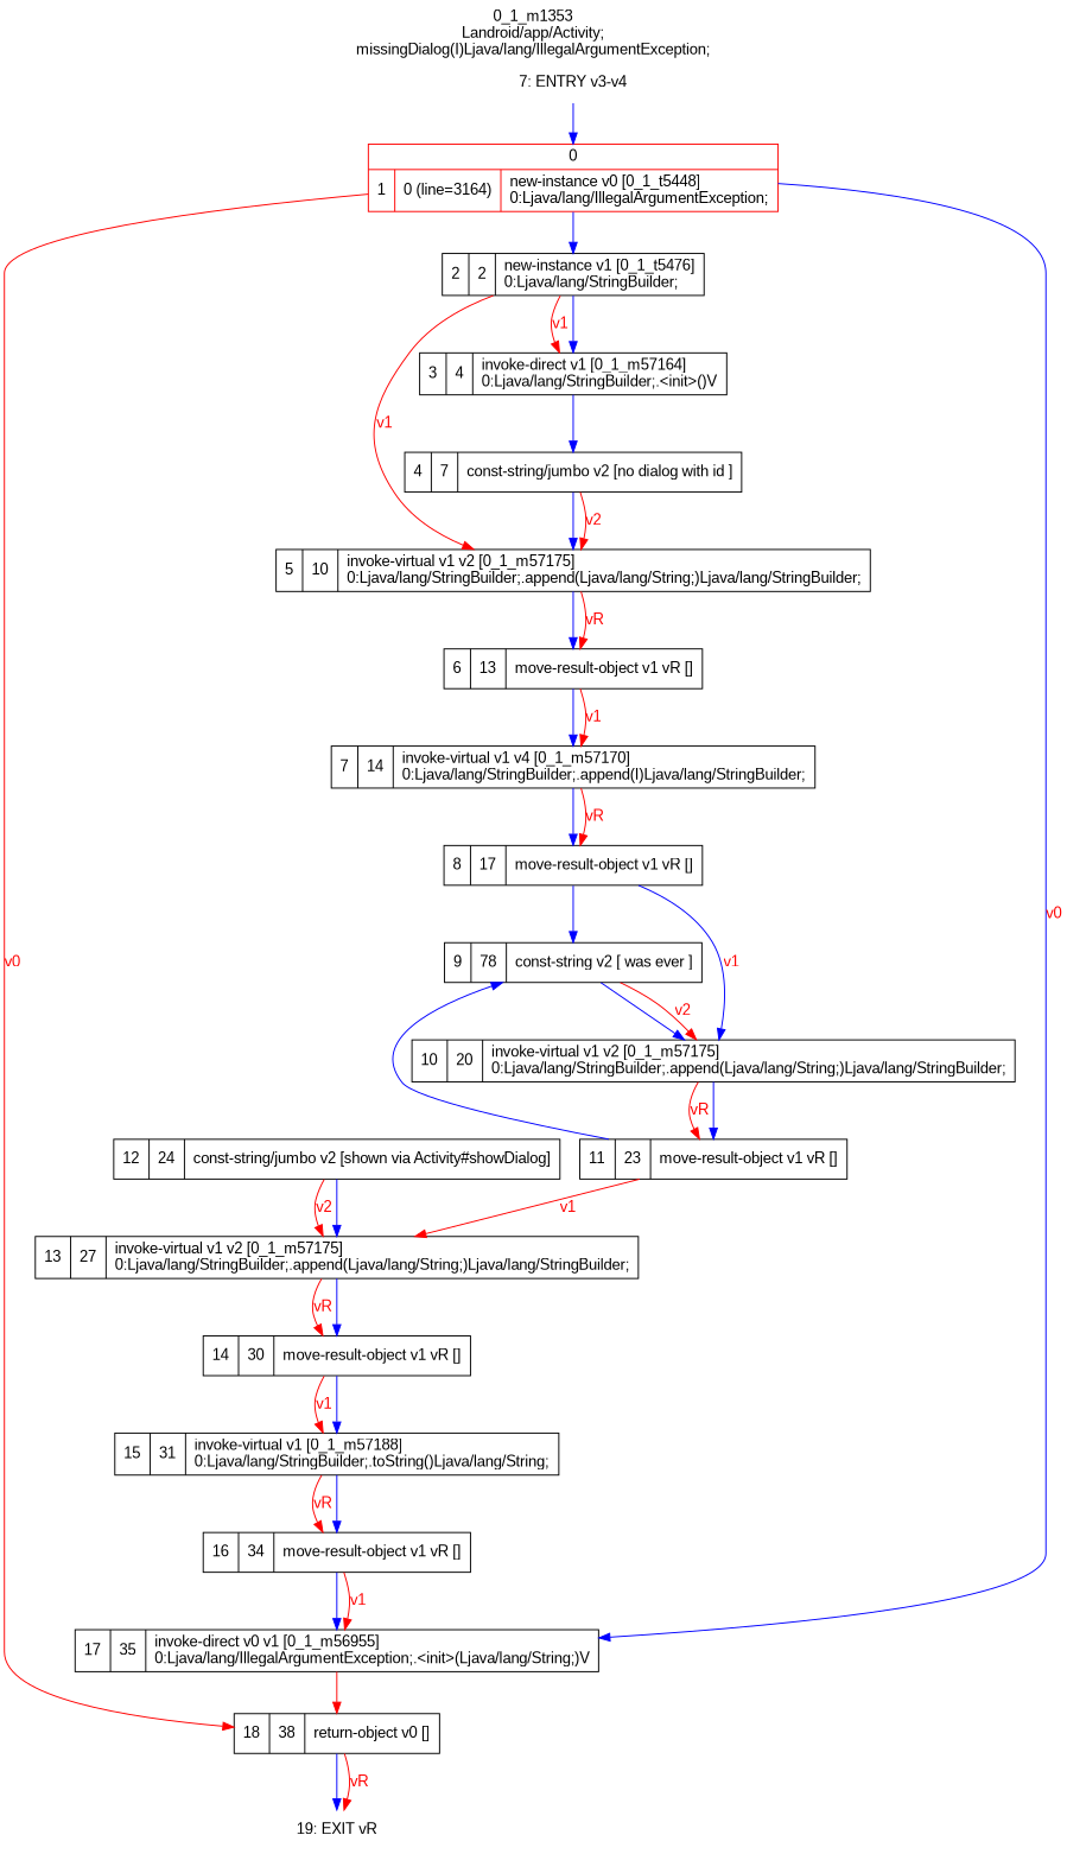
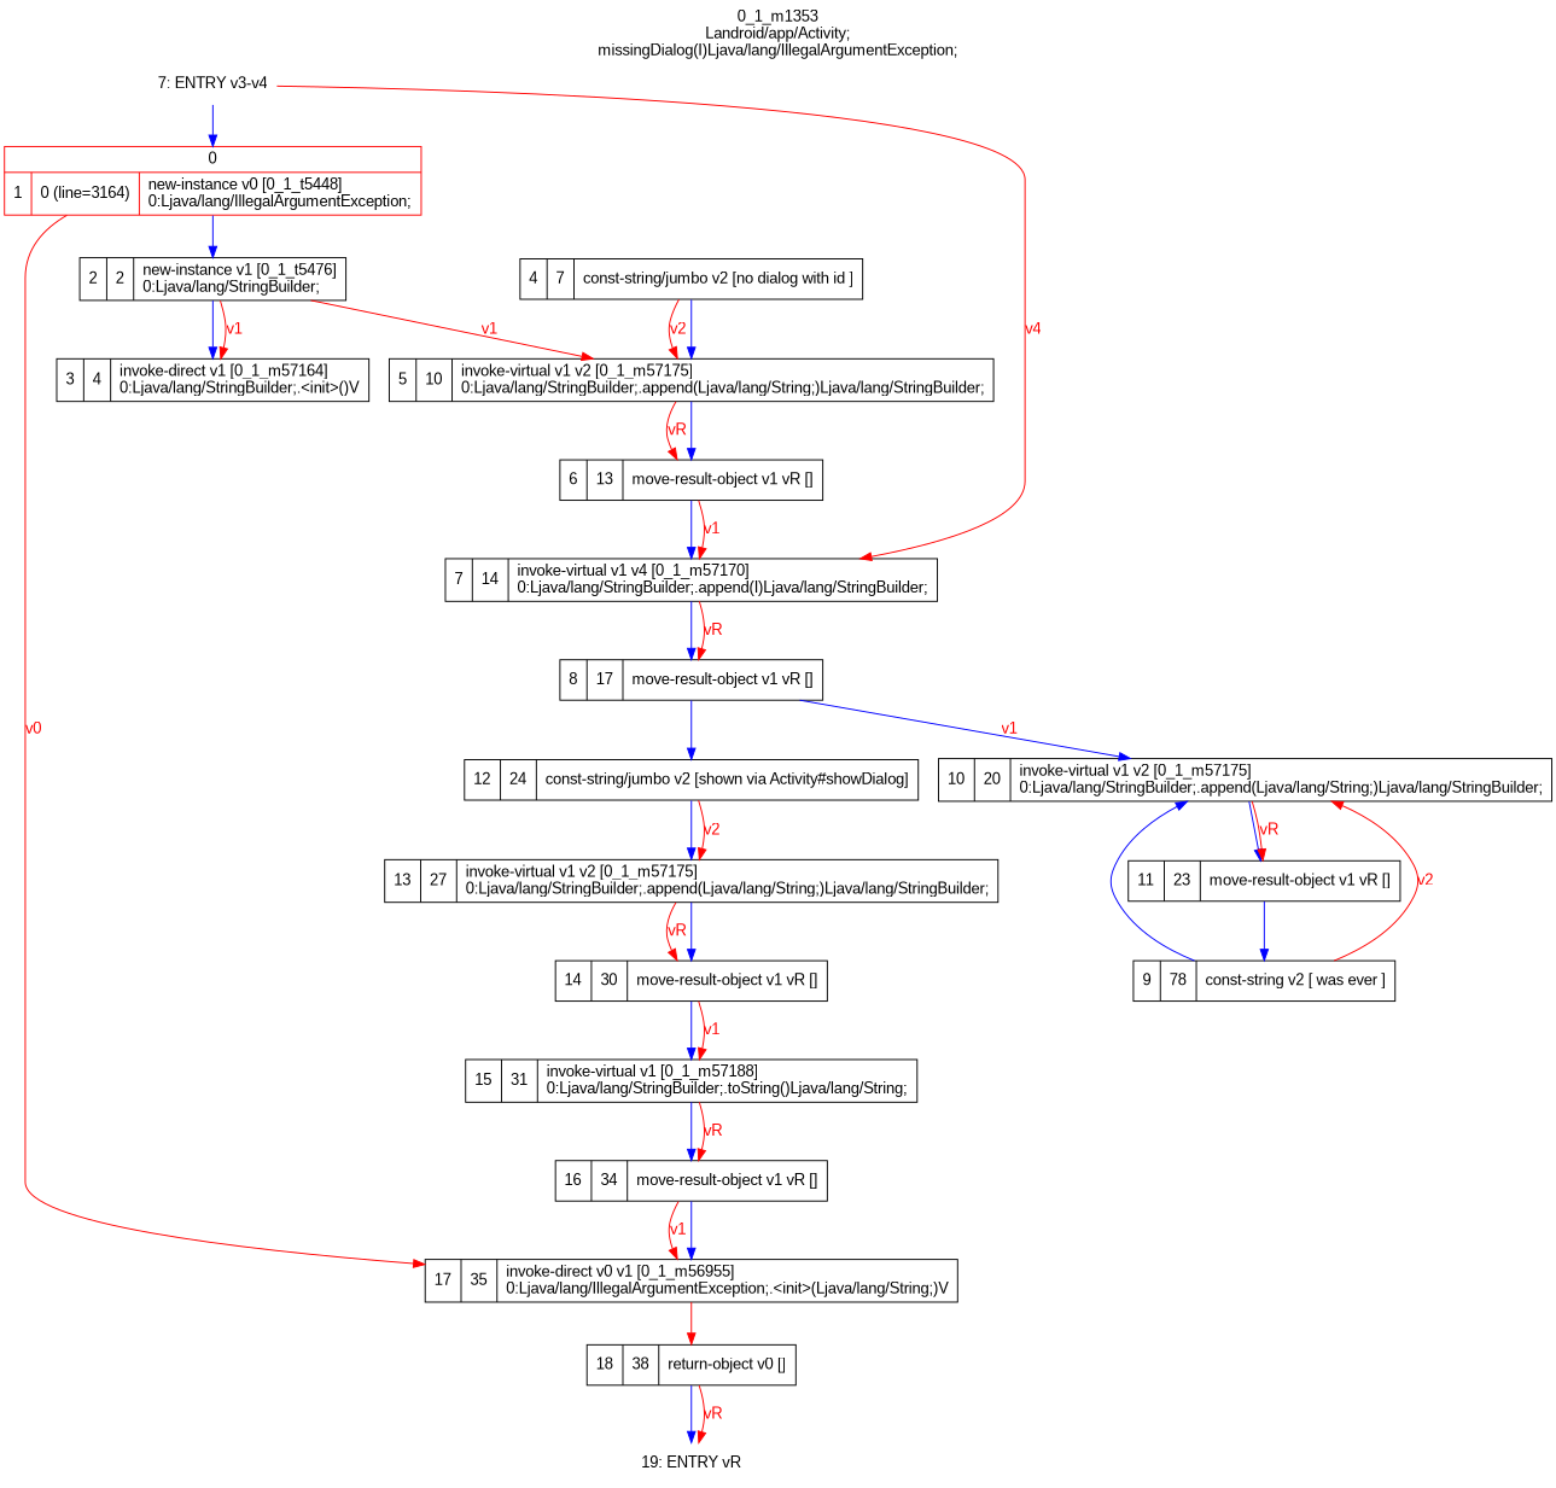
  digraph {
    fontname="Liberation Sans"
    label="0_1_m1353\nLandroid/app/Activity;\nmissingDialog(I)Ljava/lang/IllegalArgumentException;"
    labelloc=t
    rankdir=UD
    node [fontname="Liberation Sans" shape=record]
    edge [color=blue fontcolor=blue fontname="Liberation Sans"]
    n1 [label="7: ENTRY v3-v4" shape=plaintext]
    n2 [color=red label="{0|{1|0 (line=3164)|new-instance v0 [0_1_t5448]\l0:Ljava/lang/IllegalArgumentException;\l}}"]
    n3 [label="7|14|invoke-virtual v1 v4 [0_1_m57170]\l0:Ljava/lang/StringBuilder;.append(I)Ljava/lang/StringBuilder;\l"]
    n4 [label="2|2|new-instance v1 [0_1_t5476]\l0:Ljava/lang/StringBuilder;\l"]
    n5 [label="17|35|invoke-direct v0 v1 [0_1_m56955]\l0:Ljava/lang/IllegalArgumentException;.\<init\>(Ljava/lang/String;)V\l"]
    n6 [label="18|38|return-object v0 []\l"]
    n7 [label="8|17|move-result-object v1 vR []\l"]
    n8 [label="3|4|invoke-direct v1 [0_1_m57164]\l0:Ljava/lang/StringBuilder;.\<init\>()V\l"]
    n9 [label="5|10|invoke-virtual v1 v2 [0_1_m57175]\l0:Ljava/lang/StringBuilder;.append(Ljava/lang/String;)Ljava/lang/StringBuilder;\l"]
-   n10 [label="19: EXIT vR" shape=plaintext]
+   n10 [label="19: ENTRY vR" shape=plaintext]
    n11 [label="4|7|const-string/jumbo v2 [no dialog with id ]\l"]
    n12 [label="6|13|move-result-object v1 vR []\l"]
    n13 [label="9|78|const-string v2 [ was ever ]\l"]
    n14 [label="10|20|invoke-virtual v1 v2 [0_1_m57175]\l0:Ljava/lang/StringBuilder;.append(Ljava/lang/String;)Ljava/lang/StringBuilder;\l"]
    n15 [label="11|23|move-result-object v1 vR []\l"]
    n16 [label="13|27|invoke-virtual v1 v2 [0_1_m57175]\l0:Ljava/lang/StringBuilder;.append(Ljava/lang/String;)Ljava/lang/StringBuilder;\l"]
    n17 [label="12|24|const-string/jumbo v2 [shown via Activity#showDialog]\l"]
    n18 [label="14|30|move-result-object v1 vR []\l"]
    n19 [label="15|31|invoke-virtual v1 [0_1_m57188]\l0:Ljava/lang/StringBuilder;.toString()Ljava/lang/String;\l"]
    n20 [label="16|34|move-result-object v1 vR []\l"]
    n1 -> n2 [weight=100]
+   n1 -> n3 [color=red fontcolor=red label=v4]
    n2 -> n4 [weight=100]
-   n2 -> n5 [fontcolor=red label=v0]
-   n2 -> n6 [color=red fontcolor=red label=v0]
+   n2 -> n5 [color=red fontcolor=red label=v0]
    n3 -> n7 [weight=100]
    n3 -> n7 [color=red fontcolor=red label=vR]
    n4 -> n8 [weight=100]
    n4 -> n8 [color=red fontcolor=red label=v1]
    n4 -> n9 [color=red fontcolor=red label=v1]
    n5 -> n6 [color=red weight=100]
    n6 -> n10 [weight=100]
    n6 -> n10 [color=red fontcolor=red label=vR]
-   n7 -> n13 [weight=100]
+   n7 -> n17 [weight=100]
    n7 -> n14 [fontcolor=red label=v1]
-   n8 -> n11 [weight=100]
    n9 -> n12 [weight=100]
    n9 -> n12 [color=red fontcolor=red label=vR]
    n11 -> n9 [weight=100]
    n11 -> n9 [color=red fontcolor=red label=v2]
    n12 -> n3 [weight=100]
    n12 -> n3 [color=red fontcolor=red label=v1]
    n13 -> n14 [weight=100]
    n13 -> n14 [color=red fontcolor=red label=v2]
    n14 -> n15 [weight=100]
    n14 -> n15 [color=red fontcolor=red label=vR]
    n15 -> n13 [weight=100]
-   n15 -> n16 [color=red fontcolor=red label=v1]
    n16 -> n18 [weight=100]
    n16 -> n18 [color=red fontcolor=red label=vR]
    n17 -> n16 [weight=100]
    n17 -> n16 [color=red fontcolor=red label=v2]
    n18 -> n19 [weight=100]
    n18 -> n19 [color=red fontcolor=red label=v1]
    n19 -> n20 [weight=100]
    n19 -> n20 [color=red fontcolor=red label=vR]
    n20 -> n5 [weight=100]
    n20 -> n5 [color=red fontcolor=red label=v1]
  }
